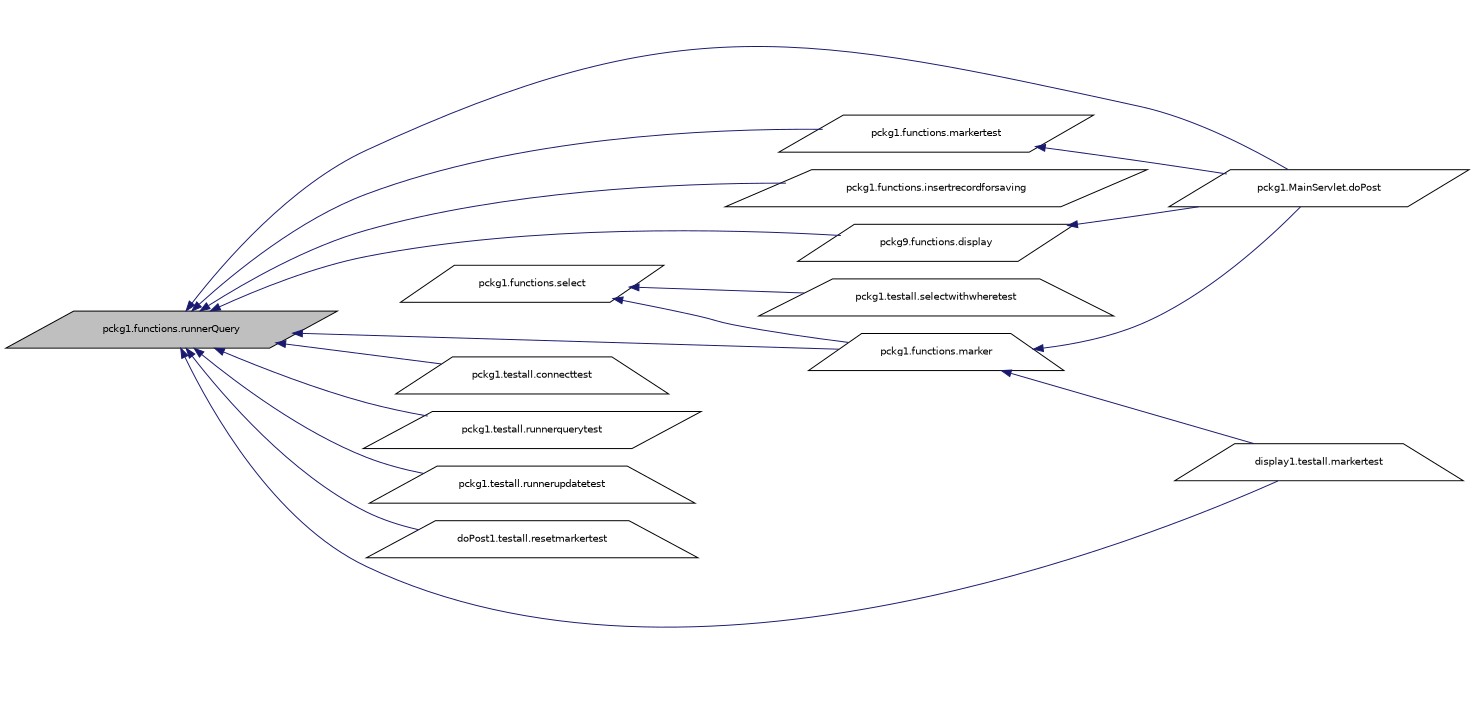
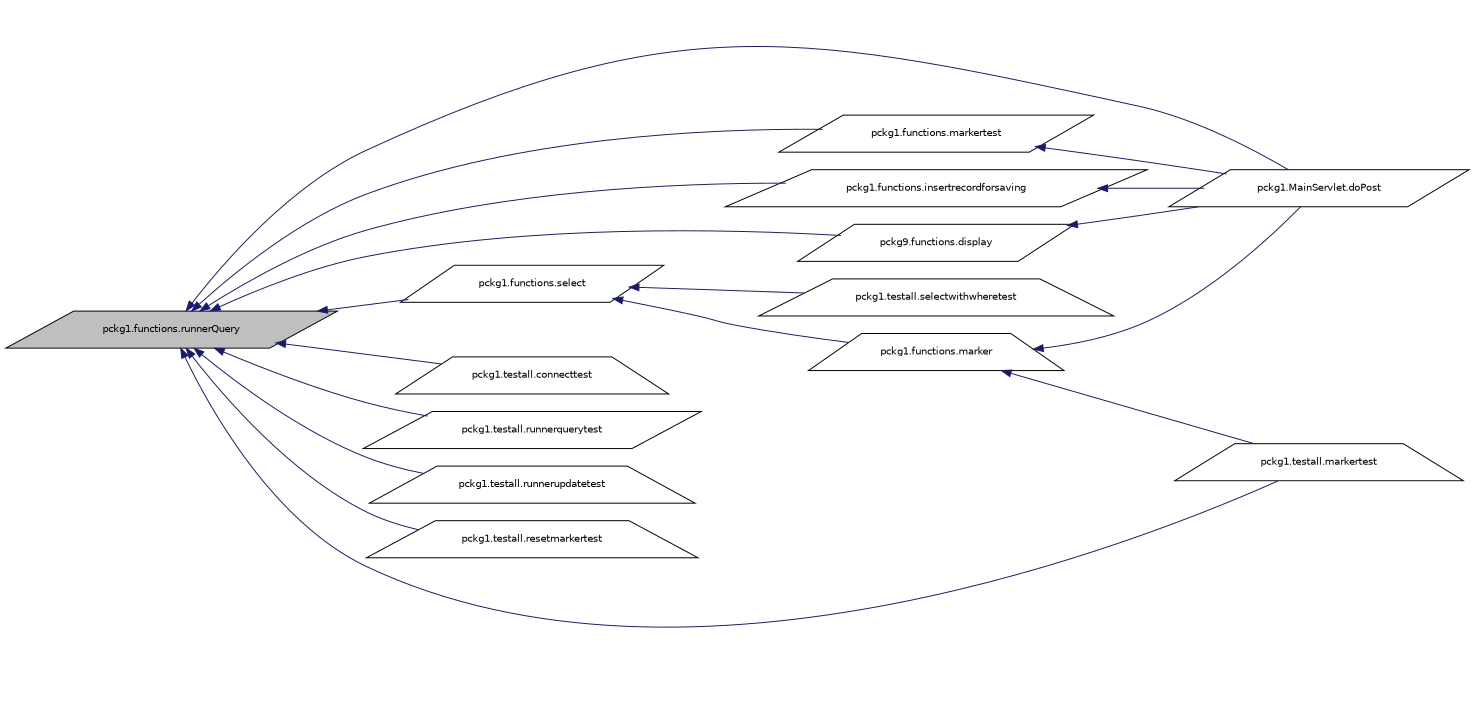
  digraph {
    rankdir=LR
    node [color=black fillcolor=white fontname=Helvetica fontsize=10 shape=parallelogram style=filled]
    edge [color=midnightblue dir=back fontname=Helvetica fontsize=10 labelfontname=Helvetica labelfontsize=10 style=solid]
    n1 [fillcolor=grey75 fontcolor=black height=0.2 label="pckg1.functions.runnerQuery" width=0.4]
    n2 [height=0.2 label="pckg9.functions.display" width=0.4]
    n3 [height=0.2 label="pckg1.MainServlet.doPost" width=0.4]
    n4 [height=0.2 label="pckg1.functions.select" width=0.4]
-   n5 [height=0.2 label="display1.testall.markertest" shape=trapezium width=0.4]
+   n5 [height=0.2 label="pckg1.testall.markertest" shape=trapezium width=0.4]
    n6 [height=0.2 label="pckg1.functions.markertest" width=0.4]
    n7 [height=0.2 label="pckg1.functions.insertrecordforsaving" width=0.4]
    n8 [height=0.2 label="pckg1.testall.connecttest" shape=trapezium width=0.4]
    n9 [height=0.2 label="pckg1.testall.runnerquerytest" width=0.4]
    n10 [height=0.2 label="pckg1.testall.runnerupdatetest" shape=trapezium width=0.4]
-   n11 [height=0.2 label="doPost1.testall.resetmarkertest" shape=trapezium width=0.4]
+   n11 [height=0.2 label="pckg1.testall.resetmarkertest" shape=trapezium width=0.4]
    n12 [height=0.2 label="pckg1.functions.marker" shape=trapezium width=0.4]
    n13 [height=0.2 label="pckg1.testall.selectwithwheretest" shape=trapezium width=0.4]
    n1 -> n2
    n1 -> n3
-   n1 -> n12
+   n1 -> n4
    n1 -> n5
    n1 -> n6
    n1 -> n7
    n1 -> n8
    n1 -> n9
    n1 -> n10
    n1 -> n11
    n2 -> n3
    n4 -> n12
    n4 -> n13
    n6 -> n3
+   n7 -> n3
    n12 -> n3
    n12 -> n5
  }
